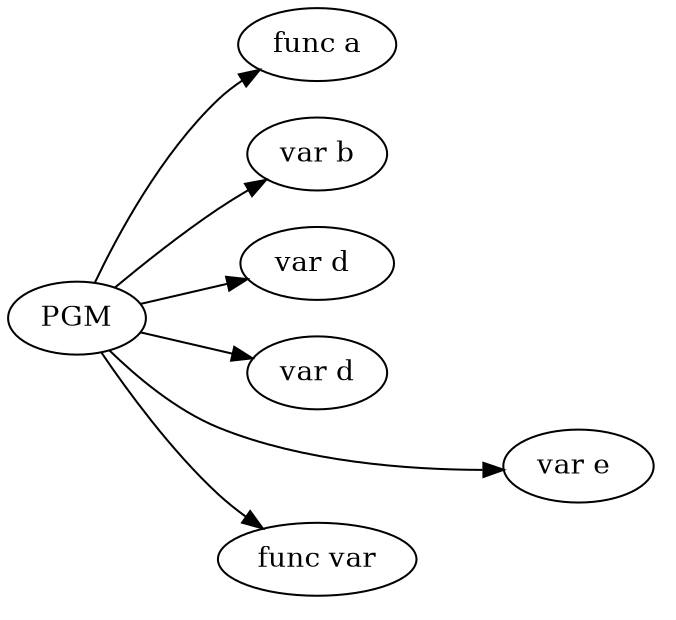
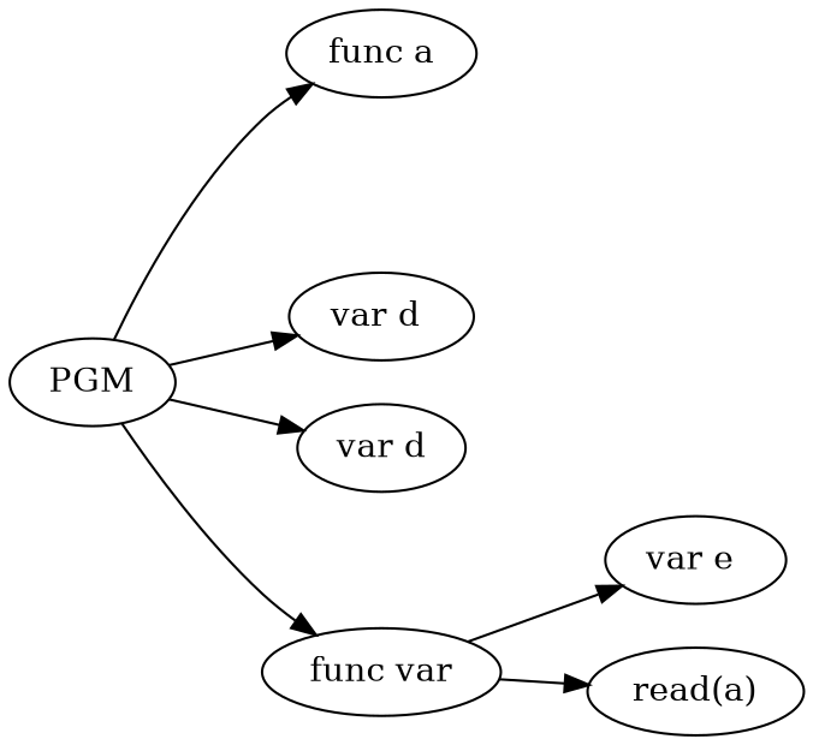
  digraph {
    rankdir=LR
    node [shape=ellipse]
    n1 [label=PGM]
    n2 [label="func a"]
-   n3 [label="var b"]
    n4 [label="var d "]
    n5 [label="var d"]
    n6 [label="var e "]
    n7 [label="func var"]
+   n8 [label="read(a)"]
    n1 -> n2
-   n1 -> n3
    n1 -> n4
    n1 -> n5
-   n1 -> n6
+   n7 -> n6
    n1 -> n7
+   n7 -> n8
  }
